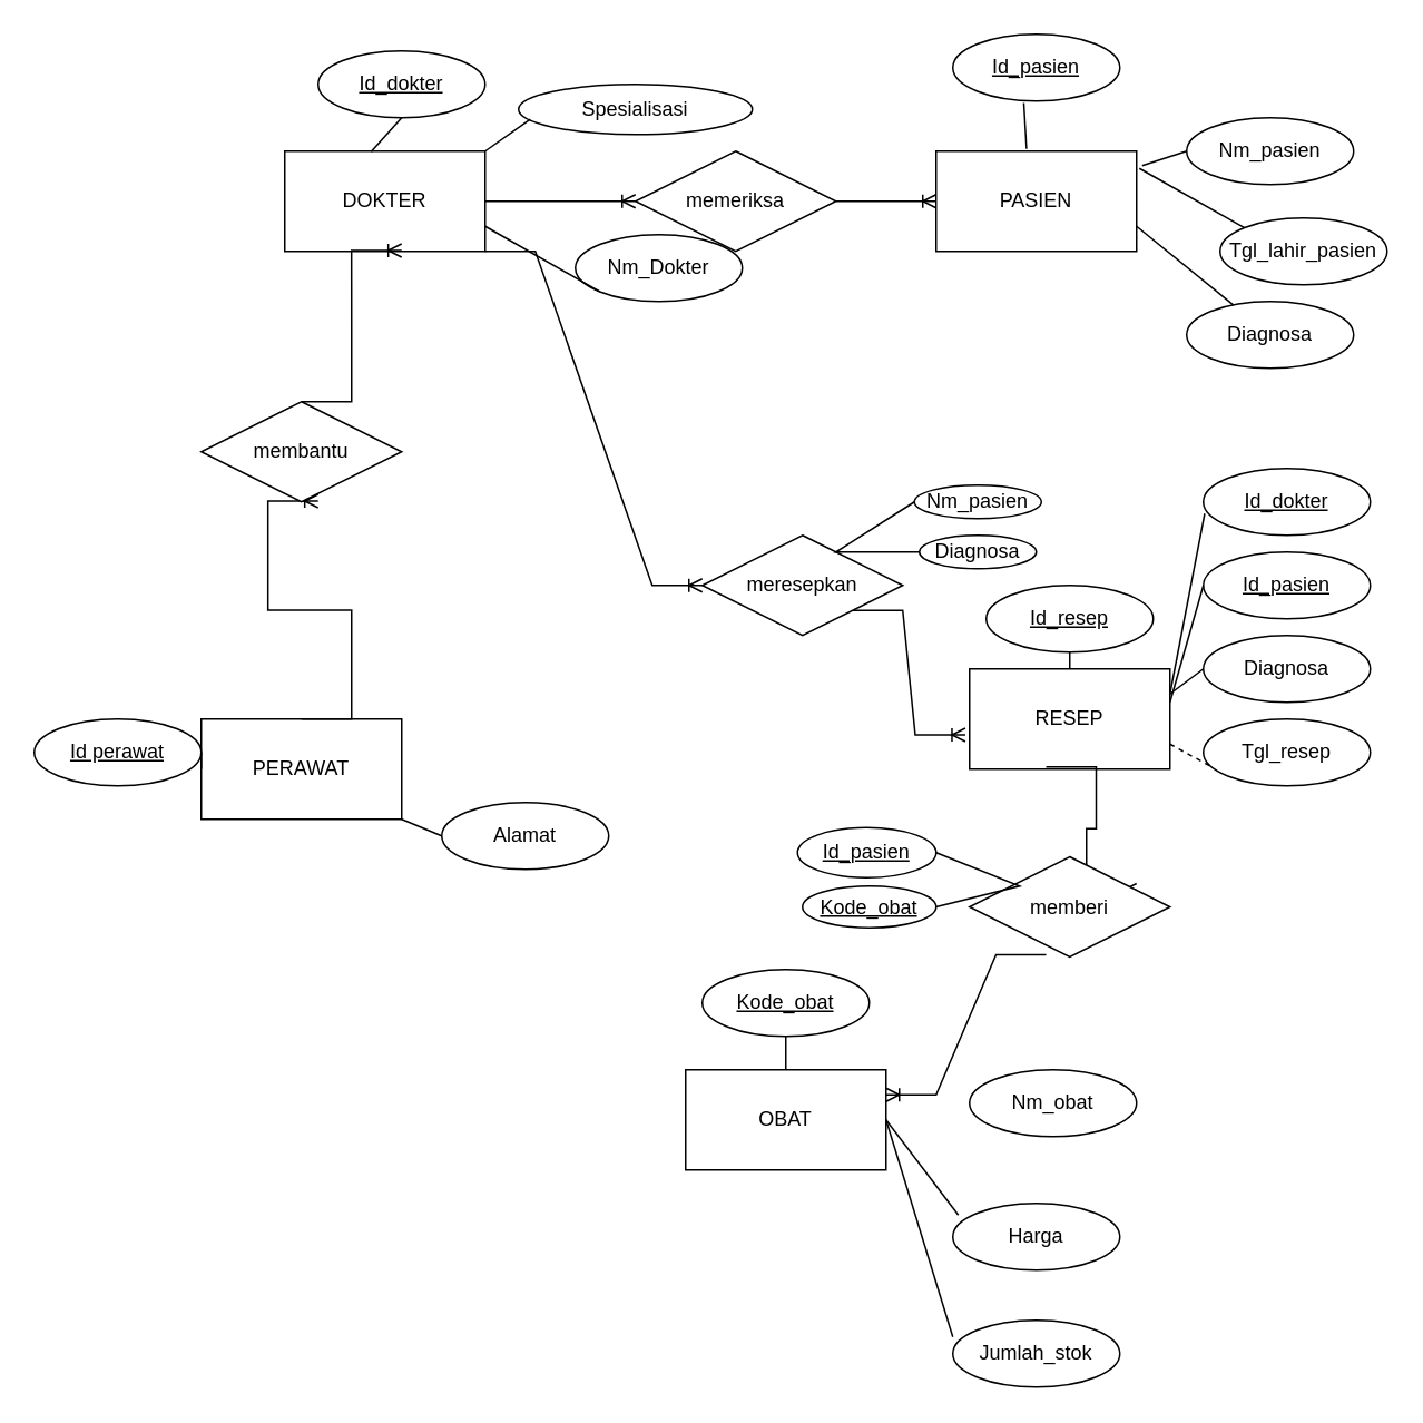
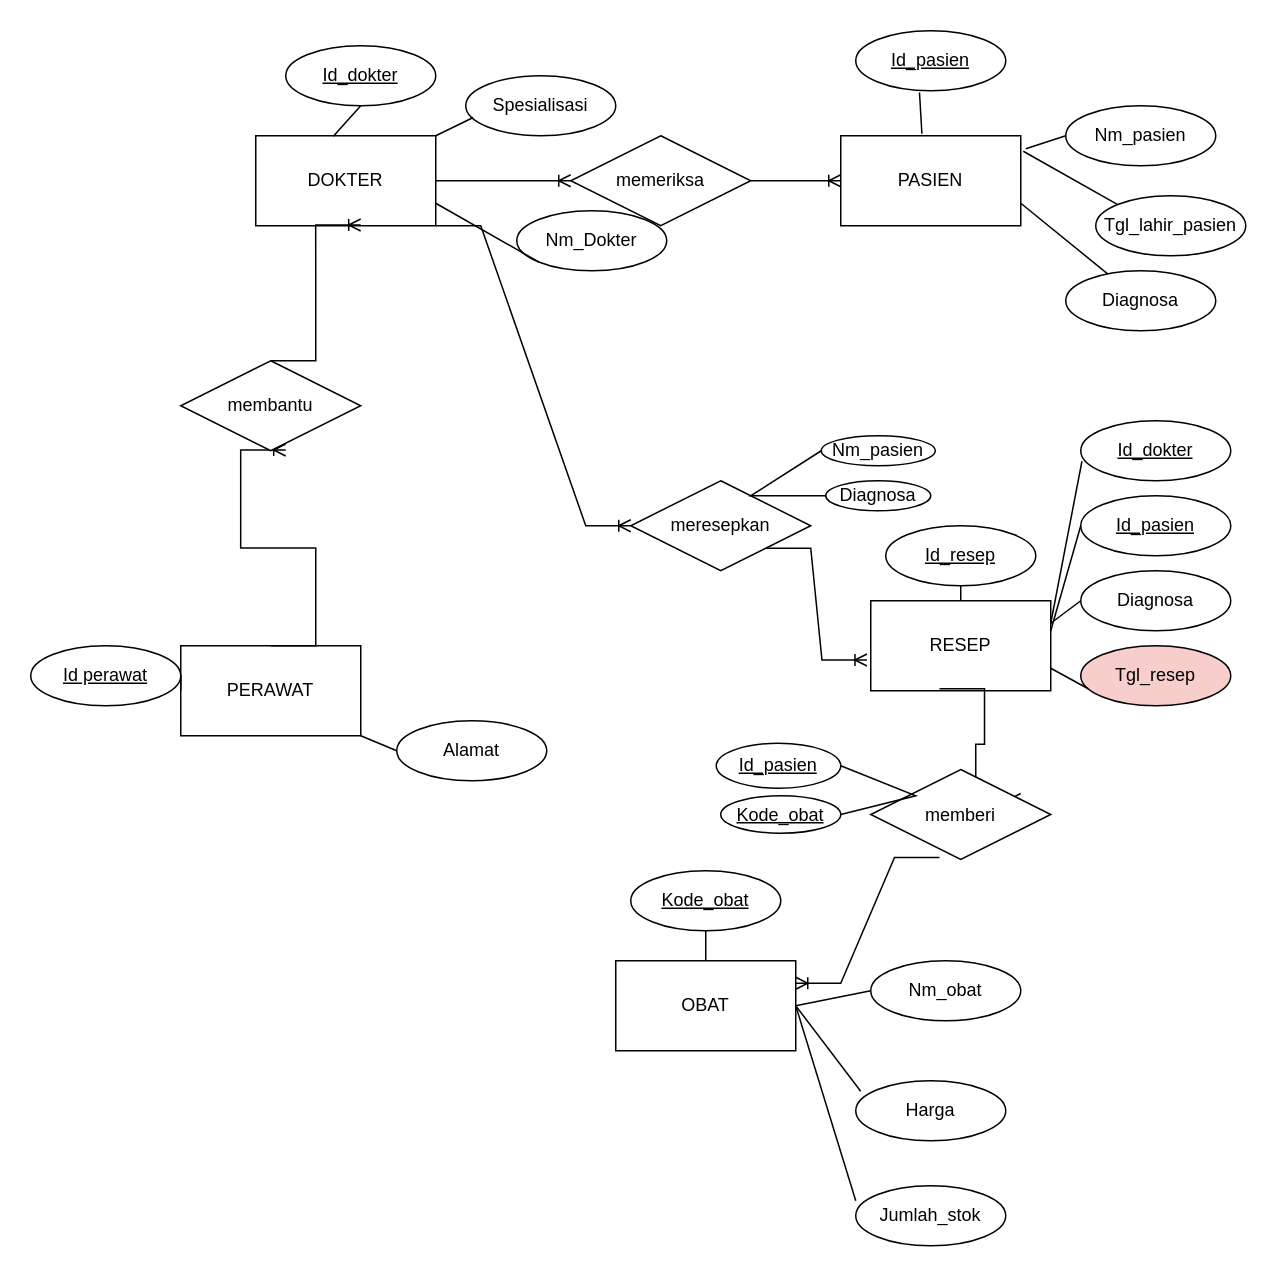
  <mxCell id="0" />
  <mxCell id="1" parent="0" />
  <mxCell id="2" value="DOKTER" style="rounded=0;whiteSpace=wrap;html=1;" vertex="1" parent="1"><mxGeometry x="170" y="90" width="120" height="60" as="geometry" /></mxCell>
  <mxCell id="3" value="PASIEN" style="rounded=0;whiteSpace=wrap;html=1;" vertex="1" parent="1"><mxGeometry x="560" y="90" width="120" height="60" as="geometry" /></mxCell>
  <mxCell id="4" value="PERAWAT" style="rounded=0;whiteSpace=wrap;html=1;" vertex="1" parent="1"><mxGeometry x="120" y="430" width="120" height="60" as="geometry" /></mxCell>
  <mxCell id="5" value="RESEP" style="rounded=0;whiteSpace=wrap;html=1;" vertex="1" parent="1"><mxGeometry x="580" y="400" width="120" height="60" as="geometry" /></mxCell>
  <mxCell id="6" value="OBAT" style="rounded=0;whiteSpace=wrap;html=1;" vertex="1" parent="1"><mxGeometry x="410" y="640" width="120" height="60" as="geometry" /></mxCell>
  <mxCell id="7" value="Nm_Dokter" style="ellipse;html=1;whiteSpace=wrap;" vertex="1" parent="1"><mxGeometry x="344" y="140" width="100" height="40" as="geometry" /></mxCell>
- <mxCell id="8" value="Spesialisasi" style="ellipse;html=1;whiteSpace=wrap;" vertex="1" parent="1"><mxGeometry x="310" y="50" width="140" height="30" as="geometry" /></mxCell>
+ <mxCell id="8" value="Spesialisasi" style="ellipse;html=1;whiteSpace=wrap;" vertex="1" parent="1"><mxGeometry x="310" y="50" width="100" height="40" as="geometry" /></mxCell>
  <mxCell id="9" value="&lt;u&gt;Id_dokter&lt;/u&gt;" style="ellipse;html=1;whiteSpace=wrap;" vertex="1" parent="1"><mxGeometry x="190" y="30" width="100" height="40" as="geometry" /></mxCell>
  <mxCell id="10" value="&lt;u&gt;Id_pasien&lt;/u&gt;" style="ellipse;html=1;whiteSpace=wrap;" vertex="1" parent="1"><mxGeometry x="570" y="20" width="100" height="40" as="geometry" /></mxCell>
  <mxCell id="11" value="Nm_pasien" style="ellipse;html=1;whiteSpace=wrap;" vertex="1" parent="1"><mxGeometry x="710" y="70" width="100" height="40" as="geometry" /></mxCell>
  <mxCell id="12" value="Tgl_lahir_pasien" style="ellipse;html=1;whiteSpace=wrap;" vertex="1" parent="1"><mxGeometry x="730" y="130" width="100" height="40" as="geometry" /></mxCell>
  <mxCell id="13" value="&lt;u&gt;Id perawat&lt;/u&gt;" style="ellipse;html=1;whiteSpace=wrap;" vertex="1" parent="1"><mxGeometry x="20" y="430" width="100" height="40" as="geometry" /></mxCell>
  <mxCell id="14" value="Alamat" style="ellipse;html=1;whiteSpace=wrap;" vertex="1" parent="1"><mxGeometry x="264" y="480" width="100" height="40" as="geometry" /></mxCell>
  <mxCell id="15" value="&lt;u&gt;Id_resep&lt;/u&gt;" style="ellipse;html=1;whiteSpace=wrap;" vertex="1" parent="1"><mxGeometry x="590" y="350" width="100" height="40" as="geometry" /></mxCell>
  <mxCell id="16" value="Diagnosa" style="ellipse;html=1;whiteSpace=wrap;" vertex="1" parent="1"><mxGeometry x="720" y="380" width="100" height="40" as="geometry" /></mxCell>
- <mxCell id="17" value="Tgl_resep" style="ellipse;html=1;whiteSpace=wrap;" vertex="1" parent="1"><mxGeometry x="720" y="430" width="100" height="40" as="geometry" /></mxCell>
+ <mxCell id="17" value="Tgl_resep" style="ellipse;html=1;whiteSpace=wrap;fillColor=#f8cecc;" vertex="1" parent="1"><mxGeometry x="720" y="430" width="100" height="40" as="geometry" /></mxCell>
  <mxCell id="18" value="&lt;u&gt;Id_pasien&lt;/u&gt;" style="ellipse;html=1;whiteSpace=wrap;" vertex="1" parent="1"><mxGeometry x="720" y="330" width="100" height="40" as="geometry" /></mxCell>
  <mxCell id="19" value="&lt;u&gt;Id_dokter&lt;/u&gt;" style="ellipse;html=1;whiteSpace=wrap;" vertex="1" parent="1"><mxGeometry x="720" y="280" width="100" height="40" as="geometry" /></mxCell>
  <mxCell id="20" value="&lt;u&gt;Kode_obat&lt;/u&gt;" style="ellipse;html=1;whiteSpace=wrap;" vertex="1" parent="1"><mxGeometry x="420" y="580" width="100" height="40" as="geometry" /></mxCell>
  <mxCell id="21" value="Nm_obat" style="ellipse;html=1;whiteSpace=wrap;" vertex="1" parent="1"><mxGeometry x="580" y="640" width="100" height="40" as="geometry" /></mxCell>
  <mxCell id="22" value="Harga" style="ellipse;html=1;whiteSpace=wrap;" vertex="1" parent="1"><mxGeometry x="570" y="720" width="100" height="40" as="geometry" /></mxCell>
  <mxCell id="23" value="Jumlah_stok" style="ellipse;html=1;whiteSpace=wrap;" vertex="1" parent="1"><mxGeometry x="570" y="790" width="100" height="40" as="geometry" /></mxCell>
  <mxCell id="24" value="" style="edgeStyle=entityRelationEdgeStyle;fontSize=12;html=1;endArrow=ERoneToMany;rounded=0;exitX=1;exitY=0.5;exitDx=0;exitDy=0;entryX=0;entryY=0.5;entryDx=0;entryDy=0;" edge="1" parent="1" source="46" target="3"><mxGeometry width="100" height="100" relative="1" as="geometry"><mxPoint x="300" y="190" as="sourcePoint" /><mxPoint x="400" y="90" as="targetPoint" /></mxGeometry></mxCell>
  <mxCell id="25" value="" style="edgeStyle=entityRelationEdgeStyle;fontSize=12;html=1;endArrow=ERoneToMany;rounded=0;entryX=0.583;entryY=0.992;entryDx=0;entryDy=0;entryPerimeter=0;exitX=0.5;exitY=0;exitDx=0;exitDy=0;" edge="1" parent="1" source="48" target="2"><mxGeometry width="100" height="100" relative="1" as="geometry"><mxPoint x="230" y="400" as="sourcePoint" /><mxPoint x="330" y="300" as="targetPoint" /><Array as="points"><mxPoint x="250" y="260" /></Array></mxGeometry></mxCell>
  <mxCell id="26" value="" style="edgeStyle=entityRelationEdgeStyle;fontSize=12;html=1;endArrow=ERoneToMany;rounded=0;exitX=1;exitY=1;exitDx=0;exitDy=0;entryX=-0.021;entryY=0.658;entryDx=0;entryDy=0;entryPerimeter=0;" edge="1" parent="1" source="52" target="5"><mxGeometry width="100" height="100" relative="1" as="geometry"><mxPoint x="300" y="195.8" as="sourcePoint" /><mxPoint x="599.12" y="450" as="targetPoint" /></mxGeometry></mxCell>
  <mxCell id="27" value="" style="edgeStyle=entityRelationEdgeStyle;fontSize=12;html=1;endArrow=ERoneToMany;rounded=0;exitX=0.382;exitY=0.978;exitDx=0;exitDy=0;exitPerimeter=0;entryX=1;entryY=0.25;entryDx=0;entryDy=0;" edge="1" parent="1" source="50" target="6"><mxGeometry width="100" height="100" relative="1" as="geometry"><mxPoint x="630" y="590" as="sourcePoint" /><mxPoint x="730" y="490" as="targetPoint" /></mxGeometry></mxCell>
+ <mxCell id="28" value="" style="endArrow=none;html=1;rounded=0;exitX=1;exitY=0.5;exitDx=0;exitDy=0;entryX=0;entryY=0.5;entryDx=0;entryDy=0;" edge="1" parent="1" source="6" target="21"><mxGeometry relative="1" as="geometry"><mxPoint x="470" y="740" as="sourcePoint" /><mxPoint x="630" y="740" as="targetPoint" /></mxGeometry></mxCell>
  <mxCell id="29" value="" style="endArrow=none;html=1;rounded=0;exitX=1;exitY=0.5;exitDx=0;exitDy=0;entryX=0.033;entryY=0.175;entryDx=0;entryDy=0;entryPerimeter=0;" edge="1" parent="1" source="6" target="22"><mxGeometry relative="1" as="geometry"><mxPoint x="470" y="730" as="sourcePoint" /><mxPoint x="630" y="730" as="targetPoint" /></mxGeometry></mxCell>
  <mxCell id="30" value="" style="endArrow=none;html=1;rounded=0;exitX=1;exitY=0.5;exitDx=0;exitDy=0;entryX=0;entryY=0.25;entryDx=0;entryDy=0;entryPerimeter=0;" edge="1" parent="1" source="6" target="23"><mxGeometry relative="1" as="geometry"><mxPoint x="440" y="740" as="sourcePoint" /><mxPoint x="600" y="740" as="targetPoint" /></mxGeometry></mxCell>
- <mxCell id="31" value="" style="endArrow=none;html=1;rounded=0;exitX=1;exitY=0.75;exitDx=0;exitDy=0;entryX=0.05;entryY=0.717;entryDx=0;entryDy=0;entryPerimeter=0;dashed=1;" edge="1" parent="1" source="5" target="17"><mxGeometry relative="1" as="geometry"><mxPoint x="690" y="500" as="sourcePoint" /><mxPoint x="850" y="500" as="targetPoint" /></mxGeometry></mxCell>
+ <mxCell id="31" value="" style="endArrow=none;html=1;rounded=0;exitX=1;exitY=0.75;exitDx=0;exitDy=0;entryX=0.05;entryY=0.717;entryDx=0;entryDy=0;entryPerimeter=0;" edge="1" parent="1" source="5" target="17"><mxGeometry relative="1" as="geometry"><mxPoint x="690" y="500" as="sourcePoint" /><mxPoint x="850" y="500" as="targetPoint" /></mxGeometry></mxCell>
  <mxCell id="32" value="" style="endArrow=none;html=1;rounded=0;exitX=0.5;exitY=0;exitDx=0;exitDy=0;entryX=0.5;entryY=1;entryDx=0;entryDy=0;" edge="1" parent="1" source="5" target="15"><mxGeometry relative="1" as="geometry"><mxPoint x="630" y="390" as="sourcePoint" /><mxPoint x="790" y="390" as="targetPoint" /></mxGeometry></mxCell>
  <mxCell id="33" value="" style="endArrow=none;html=1;rounded=0;exitX=0.5;exitY=0;exitDx=0;exitDy=0;entryX=0.5;entryY=1;entryDx=0;entryDy=0;" edge="1" parent="1" source="6" target="20"><mxGeometry relative="1" as="geometry"><mxPoint x="360" y="650" as="sourcePoint" /><mxPoint x="520" y="650" as="targetPoint" /></mxGeometry></mxCell>
  <mxCell id="34" value="" style="endArrow=none;html=1;rounded=0;exitX=1;exitY=0.25;exitDx=0;exitDy=0;entryX=0;entryY=0.5;entryDx=0;entryDy=0;" edge="1" parent="1" source="5" target="16"><mxGeometry relative="1" as="geometry"><mxPoint x="630" y="350" as="sourcePoint" /><mxPoint x="790" y="350" as="targetPoint" /></mxGeometry></mxCell>
  <mxCell id="35" value="" style="endArrow=none;html=1;rounded=0;entryX=0;entryY=0.5;entryDx=0;entryDy=0;" edge="1" parent="1" target="18"><mxGeometry relative="1" as="geometry"><mxPoint x="700" y="420" as="sourcePoint" /><mxPoint x="830" y="390" as="targetPoint" /></mxGeometry></mxCell>
  <mxCell id="36" value="" style="endArrow=none;html=1;rounded=0;exitX=1;exitY=0.25;exitDx=0;exitDy=0;entryX=0.008;entryY=0.675;entryDx=0;entryDy=0;entryPerimeter=0;" edge="1" parent="1" source="5" target="19"><mxGeometry relative="1" as="geometry"><mxPoint x="650" y="360" as="sourcePoint" /><mxPoint x="810" y="360" as="targetPoint" /></mxGeometry></mxCell>
  <mxCell id="37" value="" style="endArrow=none;html=1;rounded=0;exitX=1;exitY=1;exitDx=0;exitDy=0;entryX=0;entryY=0.5;entryDx=0;entryDy=0;" edge="1" parent="1" source="4" target="14"><mxGeometry relative="1" as="geometry"><mxPoint x="170" y="500" as="sourcePoint" /><mxPoint x="330" y="500" as="targetPoint" /></mxGeometry></mxCell>
  <mxCell id="38" value="" style="endArrow=none;html=1;rounded=0;exitX=1;exitY=0.5;exitDx=0;exitDy=0;entryX=0;entryY=0.5;entryDx=0;entryDy=0;" edge="1" parent="1" source="13" target="4"><mxGeometry relative="1" as="geometry"><mxPoint x="150" y="480" as="sourcePoint" /><mxPoint x="310" y="480" as="targetPoint" /></mxGeometry></mxCell>
  <mxCell id="39" value="" style="endArrow=none;html=1;rounded=0;exitX=1.014;exitY=0.172;exitDx=0;exitDy=0;exitPerimeter=0;entryX=0;entryY=0;entryDx=0;entryDy=0;" edge="1" parent="1" source="3" target="12"><mxGeometry relative="1" as="geometry"><mxPoint x="580" y="160" as="sourcePoint" /><mxPoint x="740" y="160" as="targetPoint" /></mxGeometry></mxCell>
  <mxCell id="40" value="" style="endArrow=none;html=1;rounded=0;exitX=1.028;exitY=0.144;exitDx=0;exitDy=0;exitPerimeter=0;entryX=0;entryY=0.5;entryDx=0;entryDy=0;" edge="1" parent="1" source="3" target="11"><mxGeometry relative="1" as="geometry"><mxPoint x="720" y="130" as="sourcePoint" /><mxPoint x="880" y="130" as="targetPoint" /></mxGeometry></mxCell>
  <mxCell id="41" value="" style="endArrow=none;html=1;rounded=0;exitX=0.451;exitY=-0.022;exitDx=0;exitDy=0;exitPerimeter=0;entryX=0.425;entryY=1.029;entryDx=0;entryDy=0;entryPerimeter=0;" edge="1" parent="1" source="3" target="10"><mxGeometry relative="1" as="geometry"><mxPoint x="710" y="60" as="sourcePoint" /><mxPoint x="870" y="60" as="targetPoint" /></mxGeometry></mxCell>
  <mxCell id="42" value="" style="endArrow=none;html=1;rounded=0;exitX=1;exitY=0;exitDx=0;exitDy=0;entryX=0.05;entryY=0.696;entryDx=0;entryDy=0;entryPerimeter=0;" edge="1" parent="1" source="2" target="8"><mxGeometry relative="1" as="geometry"><mxPoint x="300" y="110" as="sourcePoint" /><mxPoint x="460" y="110" as="targetPoint" /></mxGeometry></mxCell>
  <mxCell id="43" value="" style="endArrow=none;html=1;rounded=0;entryX=0;entryY=1;entryDx=0;entryDy=0;exitX=1;exitY=0.75;exitDx=0;exitDy=0;" edge="1" parent="1" source="2" target="7"><mxGeometry relative="1" as="geometry"><mxPoint x="310" y="139.17" as="sourcePoint" /><mxPoint x="470" y="139.17" as="targetPoint" /></mxGeometry></mxCell>
  <mxCell id="44" value="" style="endArrow=none;html=1;rounded=0;exitX=0.431;exitY=0.006;exitDx=0;exitDy=0;exitPerimeter=0;entryX=0.5;entryY=1;entryDx=0;entryDy=0;" edge="1" parent="1" source="2" target="9"><mxGeometry relative="1" as="geometry"><mxPoint x="220" y="100" as="sourcePoint" /><mxPoint x="380" y="100" as="targetPoint" /></mxGeometry></mxCell>
  <mxCell id="45" value="" style="edgeStyle=entityRelationEdgeStyle;fontSize=12;html=1;endArrow=ERoneToMany;rounded=0;exitX=1;exitY=0.5;exitDx=0;exitDy=0;entryX=0;entryY=0.5;entryDx=0;entryDy=0;" edge="1" parent="1" source="2" target="46"><mxGeometry width="100" height="100" relative="1" as="geometry"><mxPoint x="290" y="120" as="sourcePoint" /><mxPoint x="560" y="120" as="targetPoint" /></mxGeometry></mxCell>
  <mxCell id="46" value="memeriksa" style="shape=rhombus;perimeter=rhombusPerimeter;whiteSpace=wrap;html=1;align=center;" vertex="1" parent="1"><mxGeometry x="380" y="90" width="120" height="60" as="geometry" /></mxCell>
  <mxCell id="47" value="" style="edgeStyle=entityRelationEdgeStyle;fontSize=12;html=1;endArrow=ERoneToMany;rounded=0;entryX=0.583;entryY=0.992;entryDx=0;entryDy=0;entryPerimeter=0;exitX=0.5;exitY=0;exitDx=0;exitDy=0;" edge="1" parent="1" source="4" target="48"><mxGeometry width="100" height="100" relative="1" as="geometry"><mxPoint x="270" y="400" as="sourcePoint" /><mxPoint x="240" y="150" as="targetPoint" /><Array as="points"><mxPoint x="250" y="210" /></Array></mxGeometry></mxCell>
  <mxCell id="48" value="membantu" style="shape=rhombus;perimeter=rhombusPerimeter;whiteSpace=wrap;html=1;align=center;" vertex="1" parent="1"><mxGeometry x="120" y="240" width="120" height="60" as="geometry" /></mxCell>
  <mxCell id="49" value="" style="edgeStyle=entityRelationEdgeStyle;fontSize=12;html=1;endArrow=ERoneToMany;rounded=0;exitX=0.382;exitY=0.978;exitDx=0;exitDy=0;exitPerimeter=0;entryX=1;entryY=0.25;entryDx=0;entryDy=0;" edge="1" parent="1" source="5" target="50"><mxGeometry width="100" height="100" relative="1" as="geometry"><mxPoint x="626" y="459" as="sourcePoint" /><mxPoint x="530" y="655" as="targetPoint" /></mxGeometry></mxCell>
  <mxCell id="50" value="memberi" style="shape=rhombus;perimeter=rhombusPerimeter;whiteSpace=wrap;html=1;align=center;" vertex="1" parent="1"><mxGeometry x="580" y="512.5" width="120" height="60" as="geometry" /></mxCell>
  <mxCell id="51" value="" style="edgeStyle=entityRelationEdgeStyle;fontSize=12;html=1;endArrow=ERoneToMany;rounded=0;exitX=1;exitY=1;exitDx=0;exitDy=0;entryX=0;entryY=0.5;entryDx=0;entryDy=0;" edge="1" parent="1" source="2" target="52"><mxGeometry width="100" height="100" relative="1" as="geometry"><mxPoint x="290" y="150" as="sourcePoint" /><mxPoint x="577" y="439" as="targetPoint" /></mxGeometry></mxCell>
  <mxCell id="52" value="meresepkan" style="shape=rhombus;perimeter=rhombusPerimeter;whiteSpace=wrap;html=1;align=center;" vertex="1" parent="1"><mxGeometry x="420" y="320" width="120" height="60" as="geometry" /></mxCell>
  <mxCell id="53" value="Diagnosa" style="ellipse;html=1;whiteSpace=wrap;" vertex="1" parent="1"><mxGeometry x="710" y="180" width="100" height="40" as="geometry" /></mxCell>
  <mxCell id="54" value="" style="endArrow=none;html=1;rounded=0;exitX=1;exitY=0.75;exitDx=0;exitDy=0;" edge="1" parent="1" source="3" target="53"><mxGeometry relative="1" as="geometry"><mxPoint x="540" y="190" as="sourcePoint" /><mxPoint x="700" y="190" as="targetPoint" /></mxGeometry></mxCell>
  <mxCell id="55" value="Diagnosa" style="ellipse;html=1;whiteSpace=wrap;" vertex="1" parent="1"><mxGeometry x="550" y="320" width="70" height="20" as="geometry" /></mxCell>
  <mxCell id="56" value="Nm_pasien" style="ellipse;html=1;whiteSpace=wrap;" vertex="1" parent="1"><mxGeometry x="547" y="290" width="76" height="20" as="geometry" /></mxCell>
  <mxCell id="57" value="" style="endArrow=none;html=1;rounded=0;exitX=0;exitY=0.5;exitDx=0;exitDy=0;entryX=0;entryY=0.5;entryDx=0;entryDy=0;" edge="1" parent="1" source="56" target="55"><mxGeometry relative="1" as="geometry"><mxPoint x="720" y="225" as="sourcePoint" /><mxPoint x="778" y="272" as="targetPoint" /><Array as="points"><mxPoint x="500" y="330" /></Array></mxGeometry></mxCell>
  <mxCell id="58" value="&lt;u&gt;Id_pasien&lt;/u&gt;" style="ellipse;html=1;whiteSpace=wrap;" vertex="1" parent="1"><mxGeometry x="477" y="495" width="83" height="30" as="geometry" /></mxCell>
  <mxCell id="59" value="&lt;u&gt;Kode_obat&lt;/u&gt;" style="ellipse;html=1;whiteSpace=wrap;" vertex="1" parent="1"><mxGeometry x="480" y="530" width="80" height="25" as="geometry" /></mxCell>
  <mxCell id="60" value="" style="endArrow=none;html=1;rounded=0;exitX=1;exitY=0.5;exitDx=0;exitDy=0;entryX=1;entryY=0.5;entryDx=0;entryDy=0;" edge="1" parent="1" source="58" target="59"><mxGeometry relative="1" as="geometry"><mxPoint x="867" y="560" as="sourcePoint" /><mxPoint x="930" y="565" as="targetPoint" /><Array as="points"><mxPoint x="610" y="530" /></Array></mxGeometry></mxCell>
